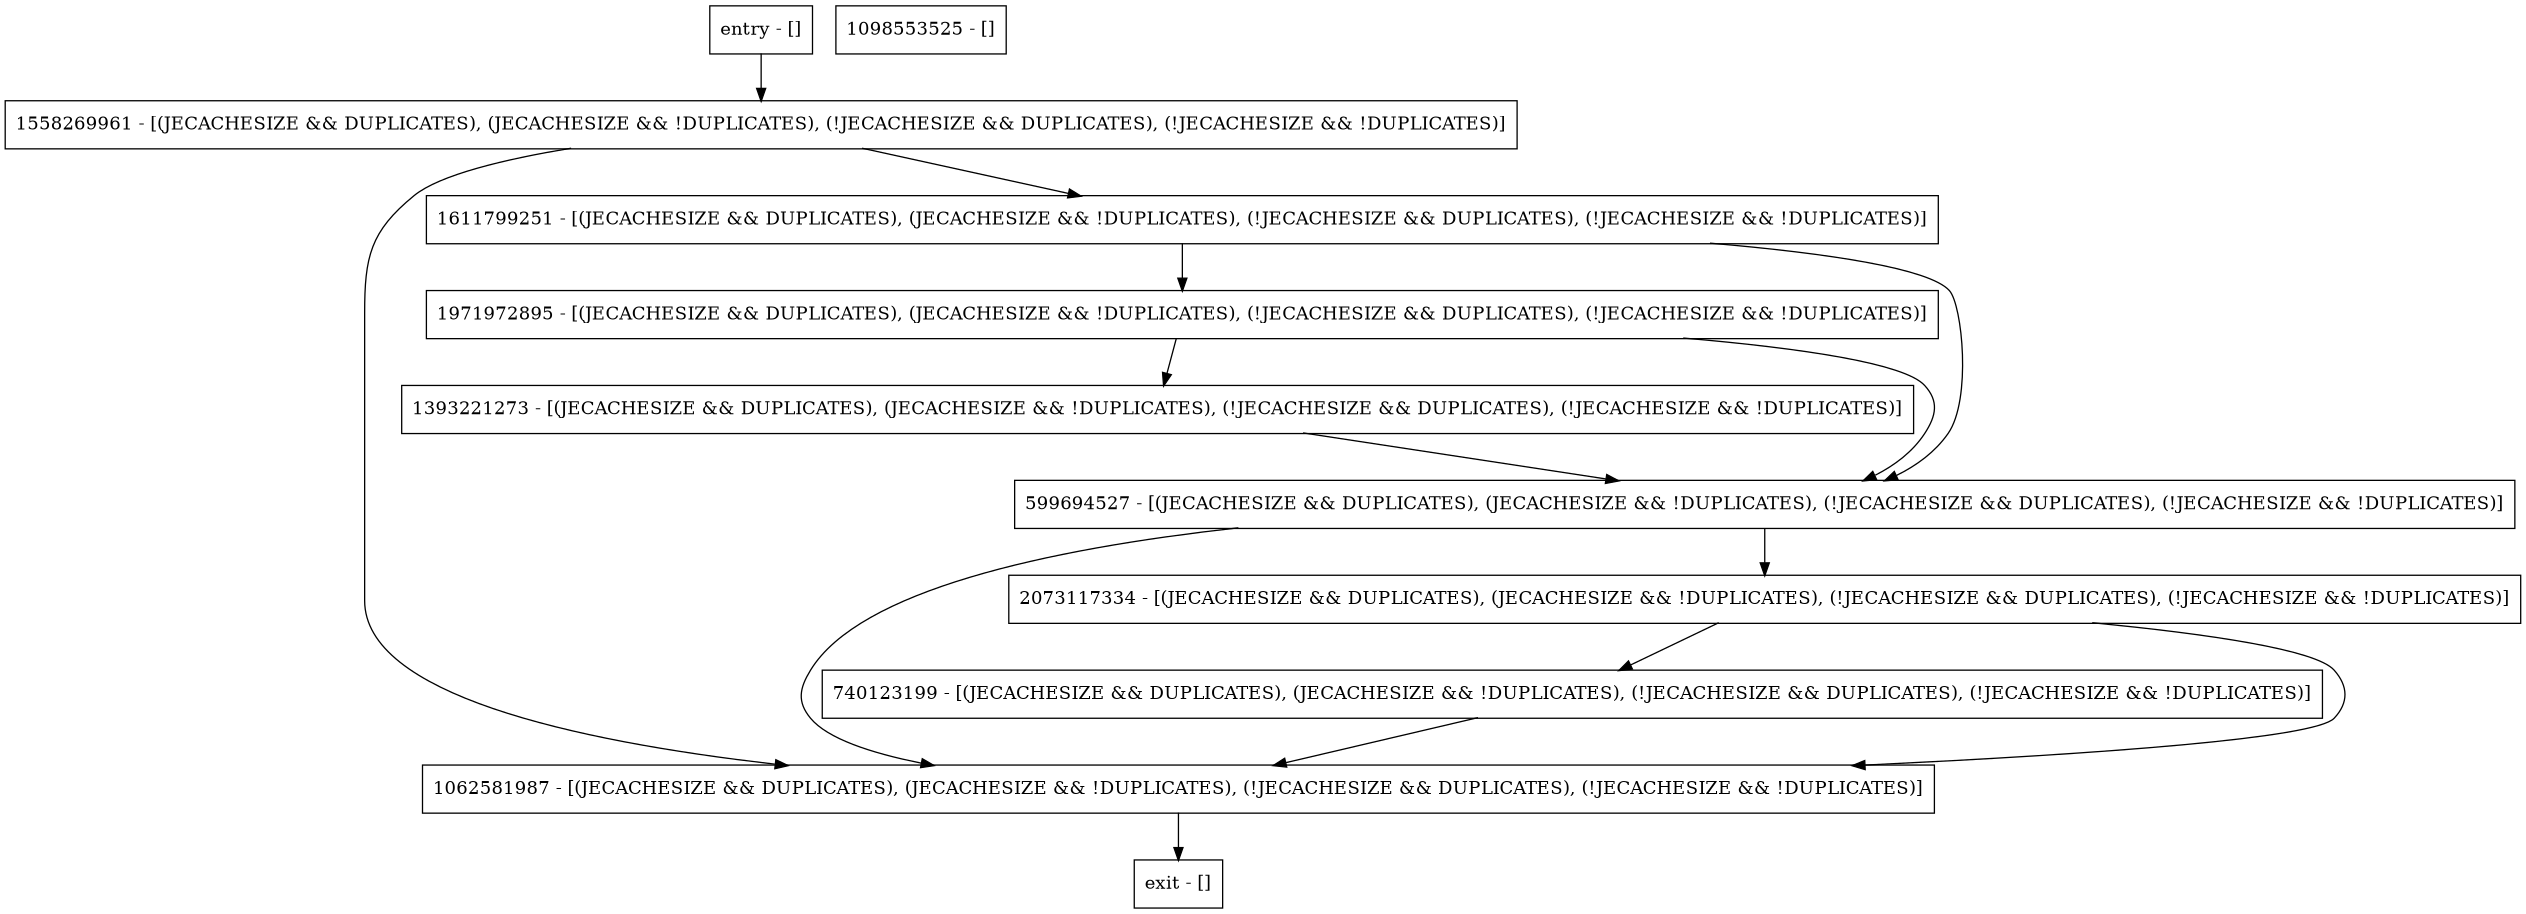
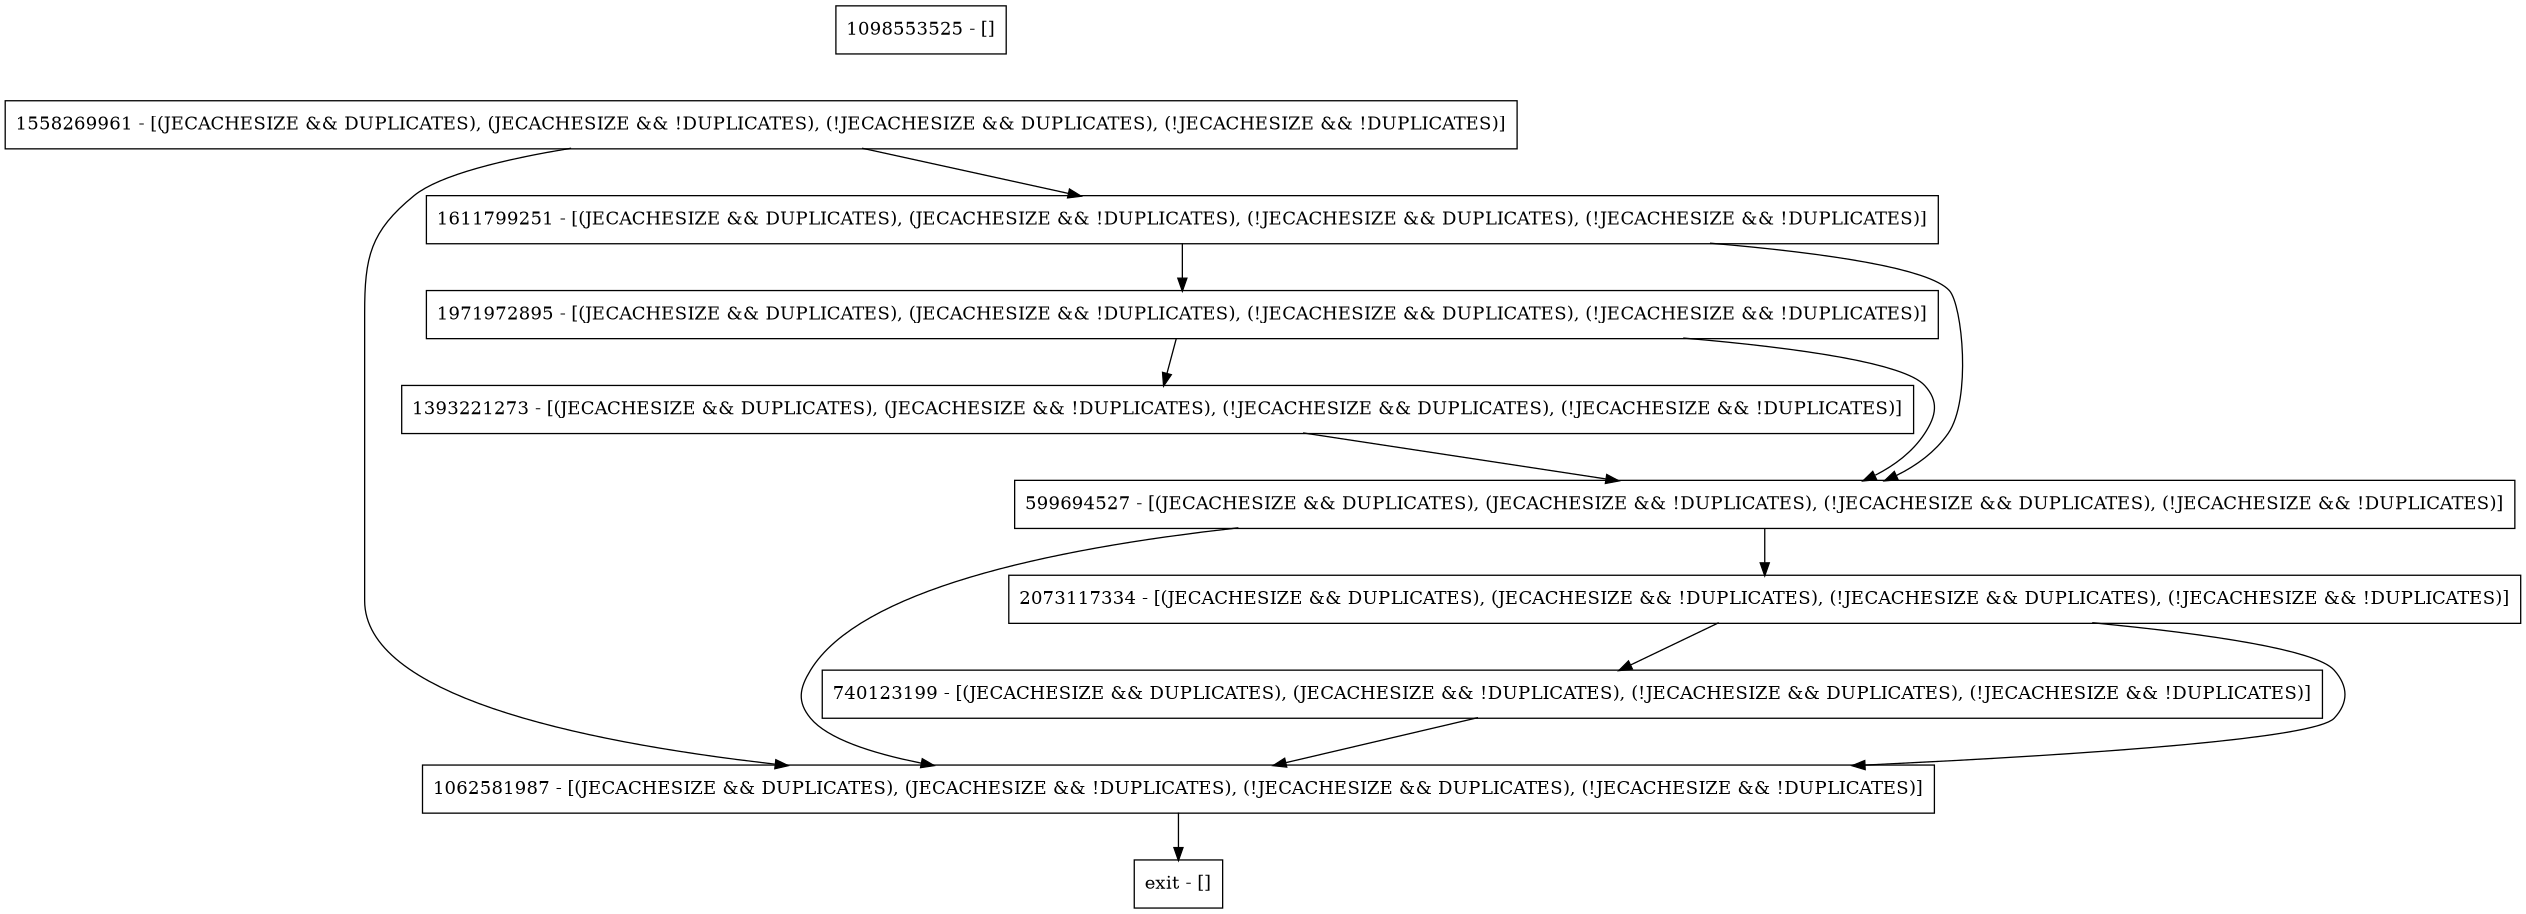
  digraph {
    node [shape=record]
    n1 [label="740123199 - [(JECACHESIZE && DUPLICATES), (JECACHESIZE && !DUPLICATES), (!JECACHESIZE && DUPLICATES), (!JECACHESIZE && !DUPLICATES)]"]
    n2 [label="1062581987 - [(JECACHESIZE && DUPLICATES), (JECACHESIZE && !DUPLICATES), (!JECACHESIZE && DUPLICATES), (!JECACHESIZE && !DUPLICATES)]"]
-   n3 [label="entry - []"]
    n4 [label="1558269961 - [(JECACHESIZE && DUPLICATES), (JECACHESIZE && !DUPLICATES), (!JECACHESIZE && DUPLICATES), (!JECACHESIZE && !DUPLICATES)]"]
    n5 [label="exit - []"]
    n6 [label="1971972895 - [(JECACHESIZE && DUPLICATES), (JECACHESIZE && !DUPLICATES), (!JECACHESIZE && DUPLICATES), (!JECACHESIZE && !DUPLICATES)]"]
    n7 [label="1393221273 - [(JECACHESIZE && DUPLICATES), (JECACHESIZE && !DUPLICATES), (!JECACHESIZE && DUPLICATES), (!JECACHESIZE && !DUPLICATES)]"]
    n8 [label="599694527 - [(JECACHESIZE && DUPLICATES), (JECACHESIZE && !DUPLICATES), (!JECACHESIZE && DUPLICATES), (!JECACHESIZE && !DUPLICATES)]"]
    n9 [label="2073117334 - [(JECACHESIZE && DUPLICATES), (JECACHESIZE && !DUPLICATES), (!JECACHESIZE && DUPLICATES), (!JECACHESIZE && !DUPLICATES)]"]
    n10 [label="1098553525 - []"]
    n11 [label="1611799251 - [(JECACHESIZE && DUPLICATES), (JECACHESIZE && !DUPLICATES), (!JECACHESIZE && DUPLICATES), (!JECACHESIZE && !DUPLICATES)]"]
    n1 -> n2
    n2 -> n5
-   n3 -> n4
    n4 -> n2
    n4 -> n11
    n6 -> n7
    n6 -> n8
    n7 -> n8
    n8 -> n2
    n8 -> n9
    n9 -> n1
    n9 -> n2
    n11 -> n6
    n11 -> n8
  }
